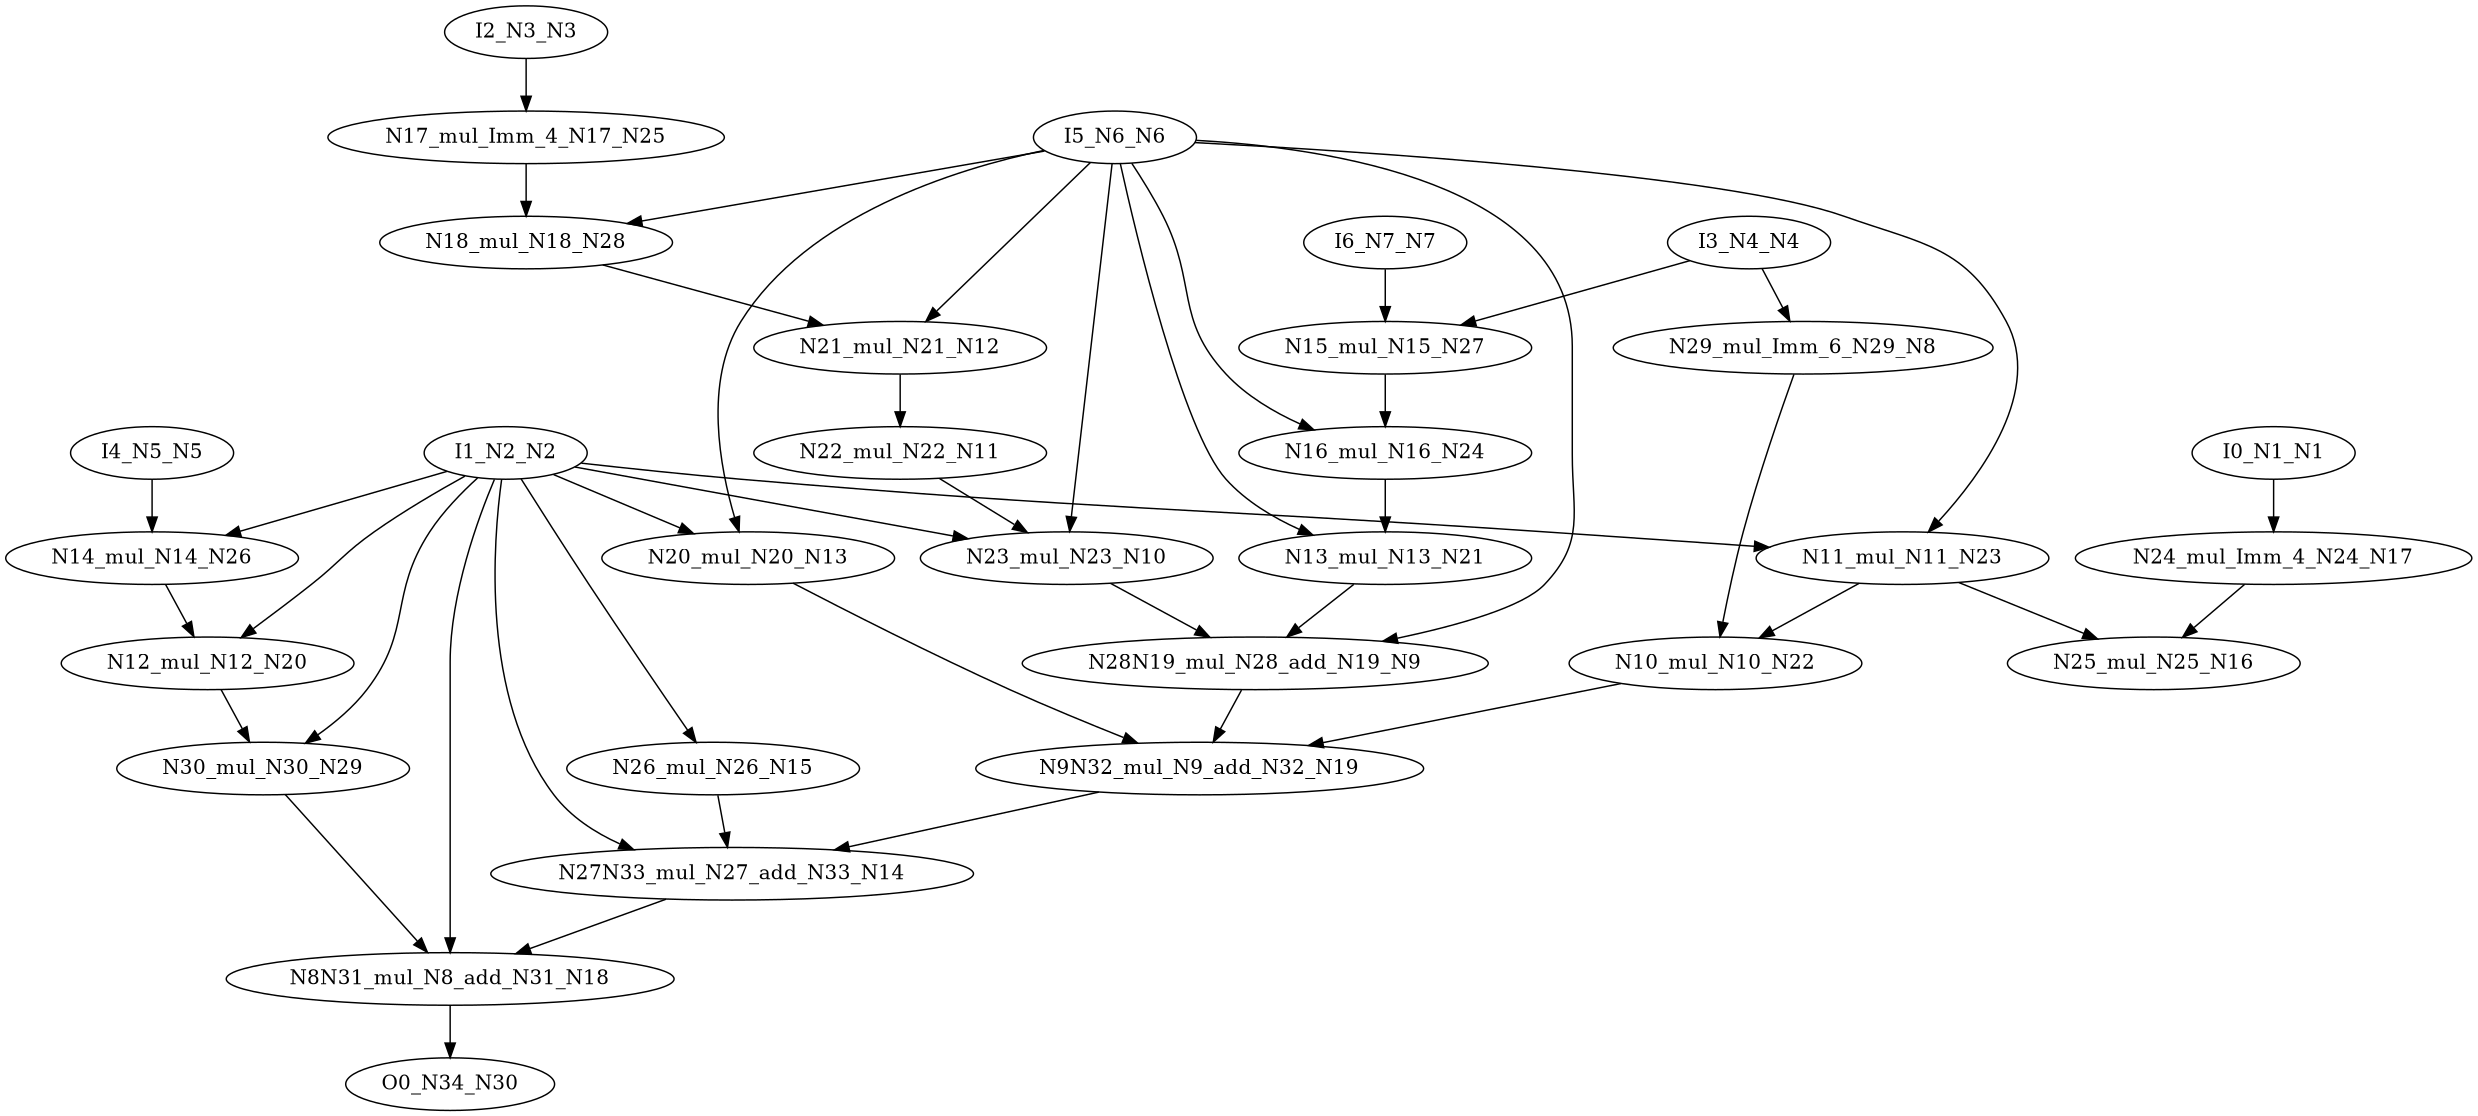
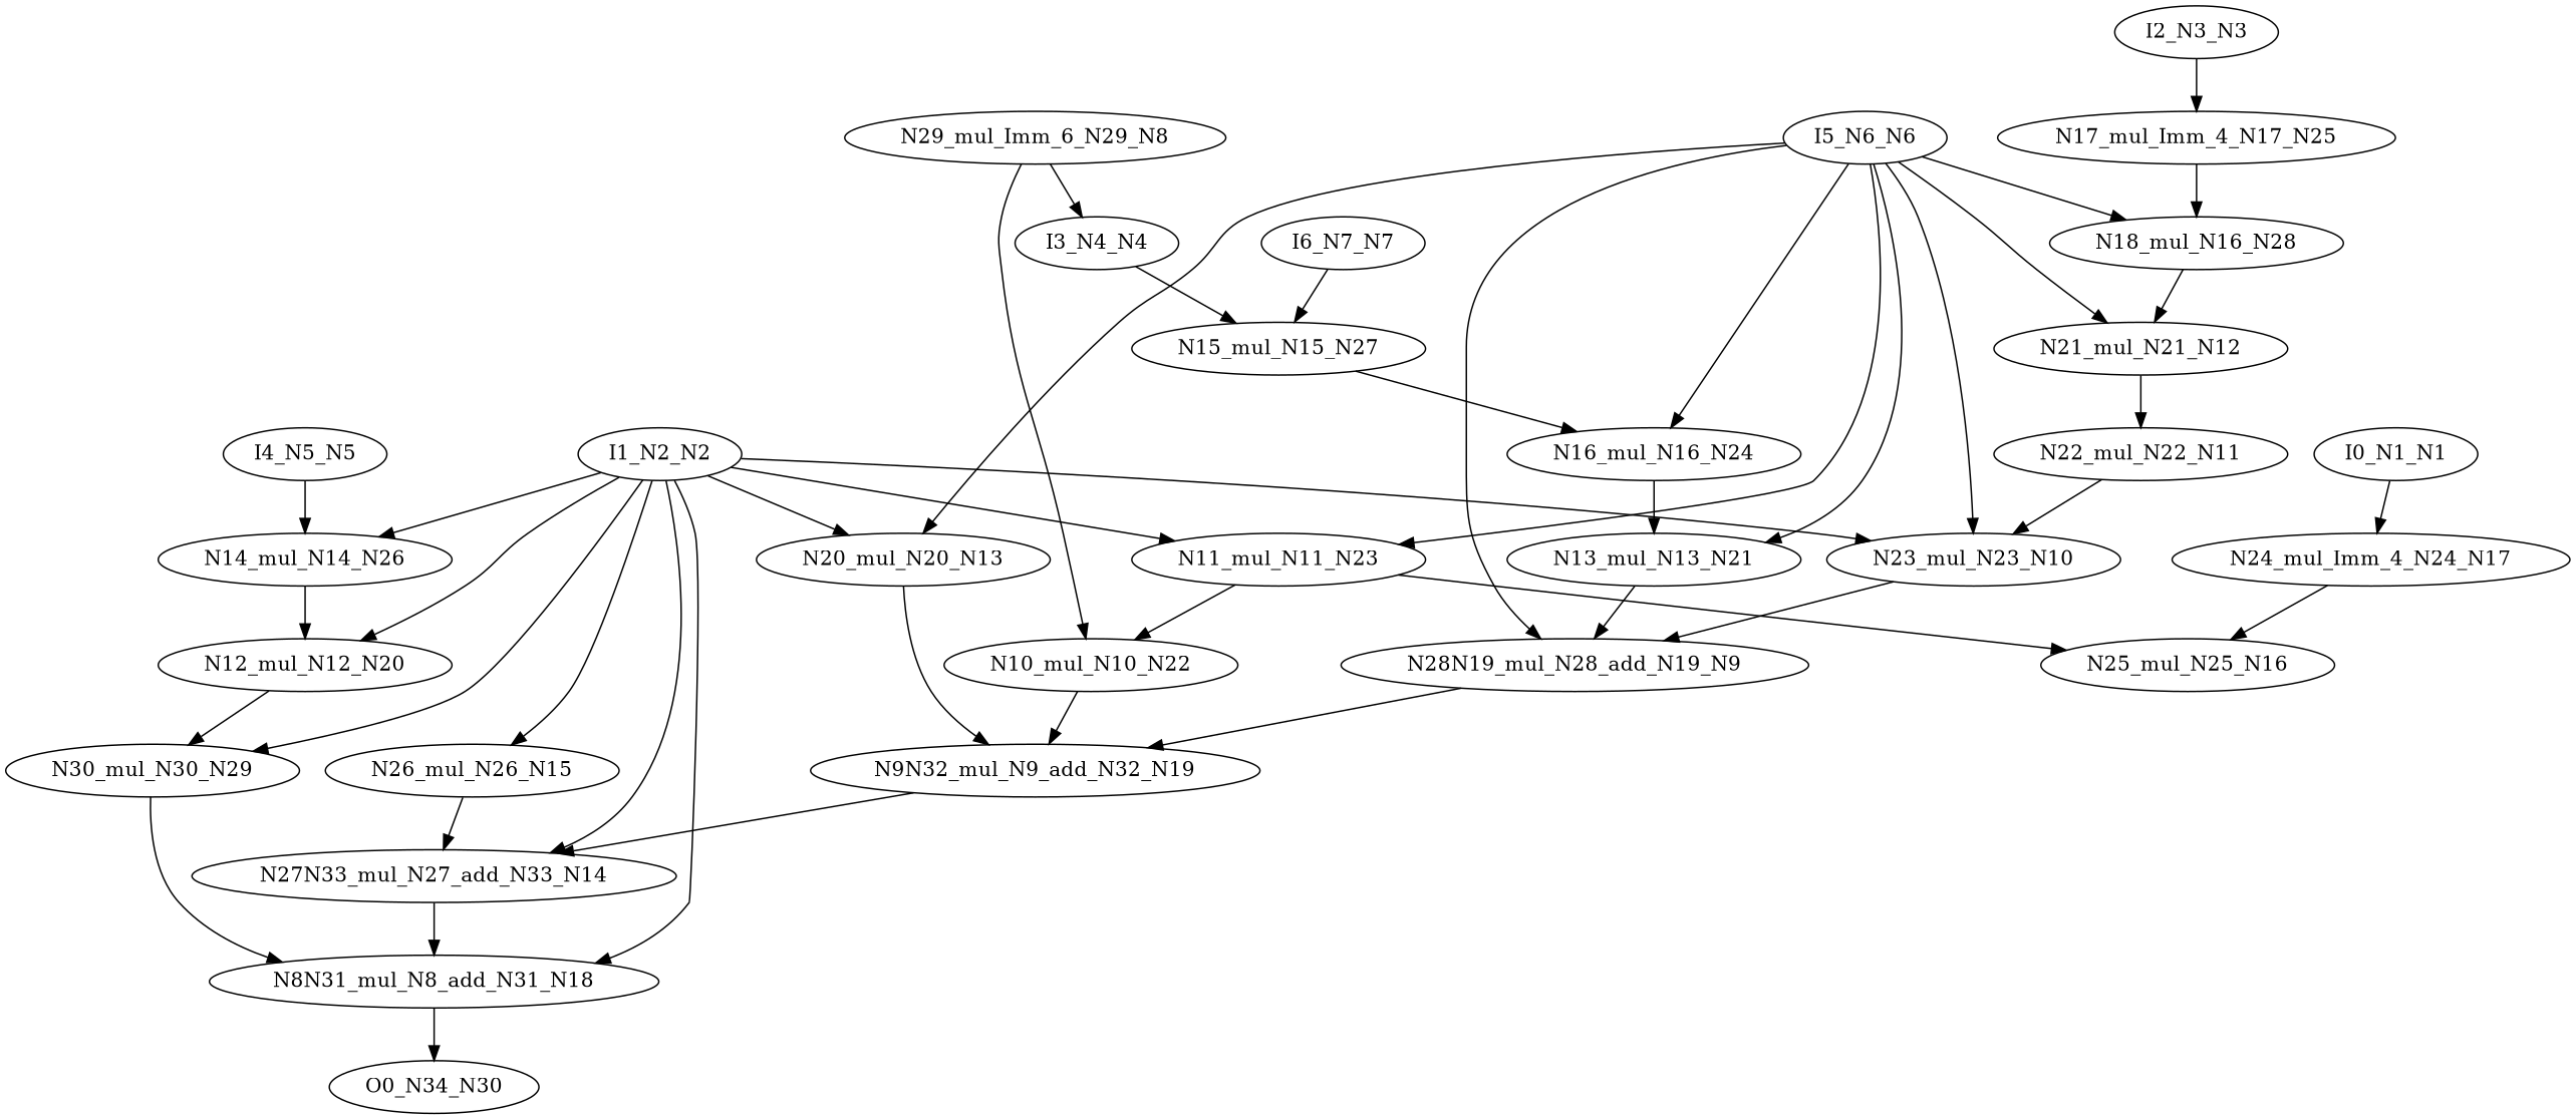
  digraph {
    node [color=black ntype=operation]
    n1 [label=N30_mul_N30_N29]
    n2 [label=N8N31_mul_N8_add_N31_N18]
    n3 [label=O0_N34_N30 ntype=outvar]
-   n4 [label=N18_mul_N18_N28]
+   n4 [label=N18_mul_N16_N28]
    n5 [label=N21_mul_N21_N12]
    n6 [label=N22_mul_N22_N11]
    n7 [label=N11_mul_N11_N23]
    n8 [label=N10_mul_N10_N22]
    n9 [label=N25_mul_N25_N16]
    n10 [label=N9N32_mul_N9_add_N32_N19]
    n11 [label=N27N33_mul_N27_add_N33_N14]
    n12 [label=N13_mul_N13_N21]
    n13 [label=N28N19_mul_N28_add_N19_N9]
    n14 [label=N12_mul_N12_N20]
    n15 [label=N15_mul_N15_N27]
    n16 [label=N16_mul_N16_N24]
    n17 [label=N14_mul_N14_N26]
    n18 [label=N17_mul_Imm_4_N17_N25]
    n19 [label=N29_mul_Imm_6_N29_N8]
    n20 [label=I0_N1_N1 ntype=invar]
    n21 [label=N24_mul_Imm_4_N24_N17]
    n22 [label=I1_N2_N2 ntype=invar]
    n23 [label=N20_mul_N20_N13]
    n24 [label=N26_mul_N26_N15]
    n25 [label=N23_mul_N23_N10]
    n26 [label=I2_N3_N3 ntype=invar]
    n27 [label=I3_N4_N4 ntype=invar]
    n28 [label=I4_N5_N5 ntype=invar]
    n29 [label=I5_N6_N6 ntype=invar]
    n30 [label=I6_N7_N7 ntype=invar]
    n1 -> n2
    n2 -> n3
    n4 -> n5
    n5 -> n6
    n6 -> n25
    n7 -> n8
    n7 -> n9
    n8 -> n10
    n10 -> n11
    n11 -> n2
    n12 -> n13
    n13 -> n10
    n14 -> n1
    n15 -> n16
    n16 -> n12
    n17 -> n14
    n18 -> n4
    n19 -> n8
    n20 -> n21
    n21 -> n9
    n22 -> n1
    n22 -> n2
    n22 -> n7
    n22 -> n11
    n22 -> n14
    n22 -> n17
    n22 -> n23
    n22 -> n24
    n22 -> n25
    n23 -> n10
    n24 -> n11
    n25 -> n13
    n26 -> n18
    n27 -> n15
-   n27 -> n19
+   n19 -> n27
    n28 -> n17
    n29 -> n4
    n29 -> n5
    n29 -> n7
    n29 -> n12
    n29 -> n13
    n29 -> n16
    n29 -> n23
    n29 -> n25
    n30 -> n15
  }
